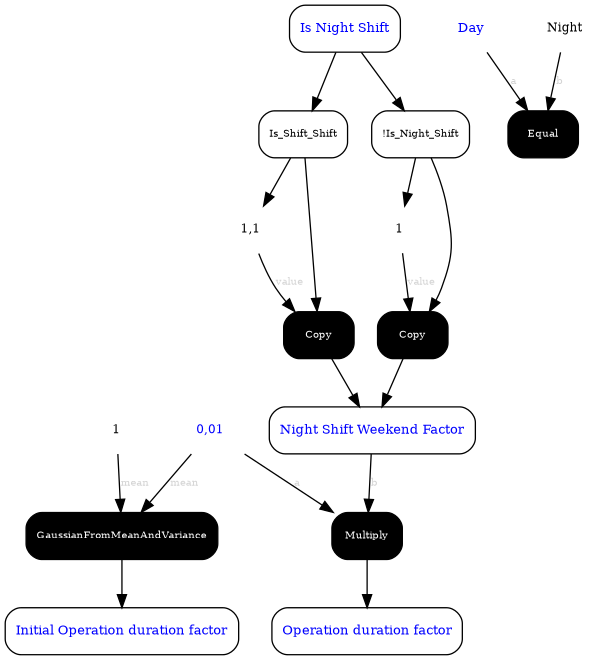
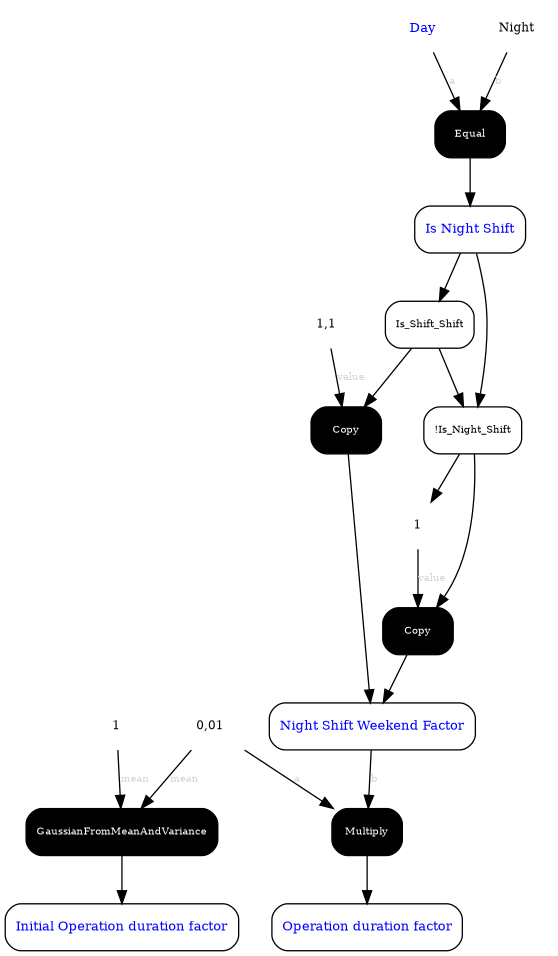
  digraph {
    node [fillcolor=transparent fontcolor="#000000" fontsize=8 shape=box style="filled, rounded"]
    edge [arrowtail=none fontcolor="#D3D3D3" fontsize=8]
    n1 [fontcolor="#0000FF" fontsize=10 label="Initial Operation duration factor"]
    n2 [fillcolor="#000000" fontcolor="#FFFFFF" label=Multiply]
    n3 [fontcolor="#0000FF" fontsize=10 label="Operation duration factor"]
    n4 [fontcolor="#0000FF" fontsize=10 label="Night Shift Weekend Factor"]
    n5 [fontsize=9 label="1,1" shape=none]
    n6 [fillcolor="#000000" fontcolor="#FFFFFF" label=Copy]
    n7 [label=Is_Shift_Shift]
    n8 [fontcolor="#0000FF" fontsize=10 label="Is Night Shift"]
    n9 [label="!Is_Night_Shift"]
    n10 [fontsize=9 label=1 shape=none]
    n11 [fillcolor="#000000" fontcolor="#FFFFFF" label=Copy]
    n12 [fontcolor="#0000FF" fontsize=10 label=Day shape=none]
    n13 [fillcolor="#000000" fontcolor="#FFFFFF" label=Equal]
    n14 [fontsize=9 label=Night shape=none]
    n15 [fontsize=9 label=1 shape=none]
    n16 [fillcolor="#000000" fontcolor="#FFFFFF" label=GaussianFromMeanAndVariance]
-   n17 [fontcolor="#0000FF" fontsize=9 label="0,01" shape=none]
+   n17 [fontsize=9 label="0,01" shape=none]
    n2 -> n3
    n4 -> n2 [label=b]
    n5 -> n6 [label=value]
    n6 -> n4
-   n7 -> n5 [fontcolor="" fontsize=""]
+   n7 -> n9 [fontcolor="" fontsize=""]
    n7 -> n6 [fontcolor="" fontsize=""]
    n8 -> n7 [fontcolor="" fontsize=""]
    n8 -> n9 [fontcolor="" fontsize=""]
    n9 -> n10 [fontcolor="" fontsize=""]
    n9 -> n11 [fontcolor="" fontsize=""]
    n10 -> n11 [label=value]
    n11 -> n4
    n12 -> n13 [label=a]
+   n13 -> n8
    n14 -> n13 [label=b]
    n15 -> n16 [label=mean]
    n16 -> n1
    n17 -> n2 [label=a]
    n17 -> n16 [label=mean]
  }
